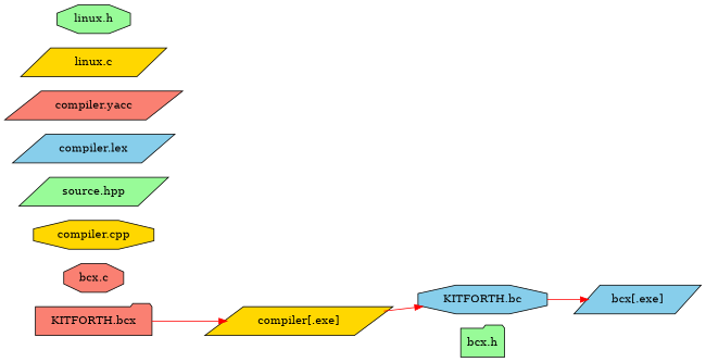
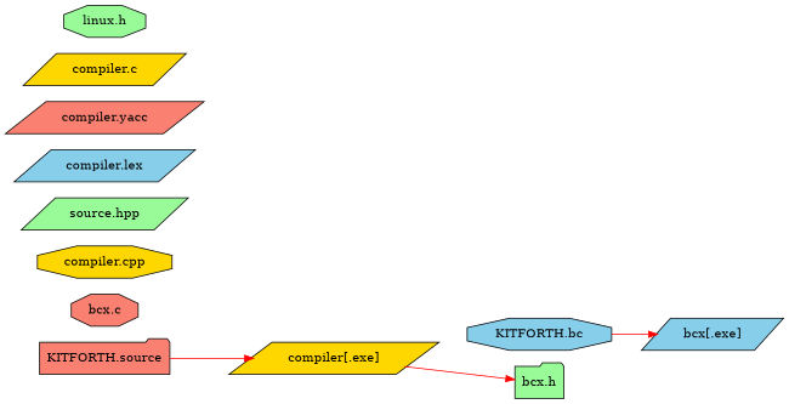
  digraph {
    rankdir=LR
    node [fillcolor=skyblue shape=parallelogram style=filled]
    edge [color=red]
    n1 [label="bcx[.exe]"]
    n2 [fillcolor=gold label="compiler[.exe]"]
    n3 [label="KITFORTH.bc" shape=octagon]
-   n4 [fillcolor=salmon label="KITFORTH.bcx" shape=folder]
+   n4 [fillcolor=salmon label="KITFORTH.source" shape=folder]
    n5 [fillcolor=salmon label="bcx.c" shape=octagon]
    n6 [fillcolor=palegreen label="bcx.h" shape=folder]
    n7 [fillcolor=gold label="compiler.cpp" shape=octagon]
    n8 [fillcolor=palegreen label="source.hpp"]
    n9 [label="compiler.lex"]
    n10 [fillcolor=salmon label="compiler.yacc"]
-   n11 [fillcolor=gold label="linux.c"]
+   n11 [fillcolor=gold label="compiler.c"]
    n12 [fillcolor=palegreen label="linux.h" shape=octagon]
-   n2 -> n3
+   n2 -> n6
    n3 -> n1
    n4 -> n2
  }
